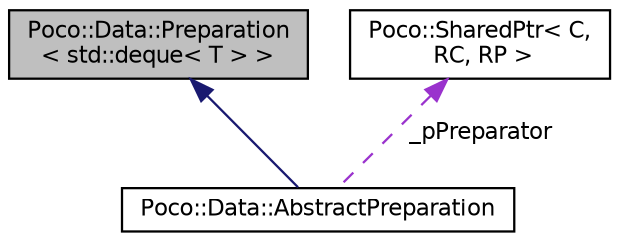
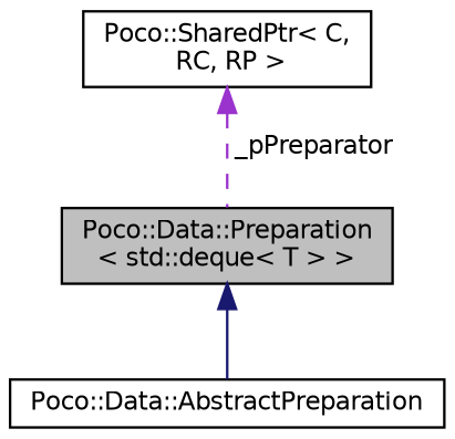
  digraph {
    node [color=black fillcolor=white fontname=Helvetica fontsize=10 shape=record style=filled]
    edge [dir=back fontname=Helvetica fontsize=10 labelfontname=Helvetica labelfontsize=10]
    n1 [fillcolor=grey75 fontcolor=black height=0.2 label="Poco::Data::Preparation\l\< std::deque\< T \> \>" width=0.4]
    n2 [height=0.2 label="Poco::Data::AbstractPreparation" width=0.4]
    n3 [height=0.2 label="Poco::SharedPtr\< C,\l RC, RP \>" width=0.4]
    n1 -> n2 [color=midnightblue style=solid]
-   n3 -> n2 [color=darkorchid3 label=" _pPreparator" style=dashed]
+   n3 -> n1 [color=darkorchid3 label=" _pPreparator" style=dashed]
  }
